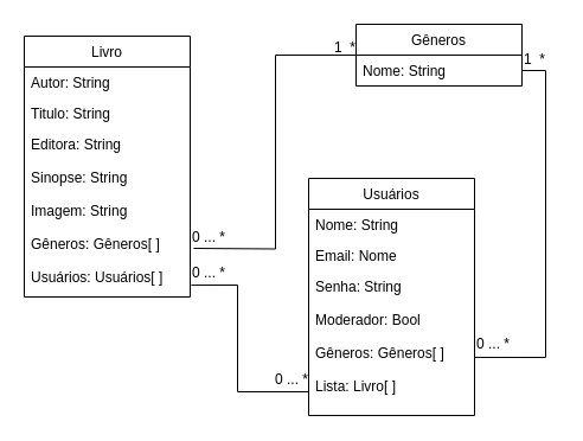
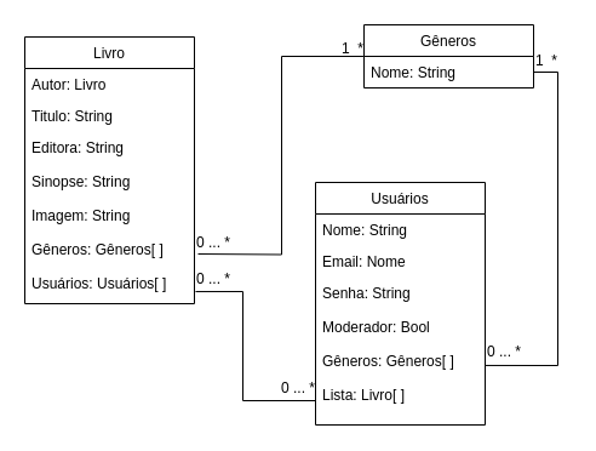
  <mxCell id="0" />
  <mxCell id="1" parent="0" />
  <mxCell id="2" value="Livro" style="swimlane;fontStyle=0;childLayout=stackLayout;horizontal=1;startSize=26;fillColor=none;horizontalStack=0;resizeParent=1;resizeParentMax=0;resizeLast=0;collapsible=1;marginBottom=0;" vertex="1" parent="1"><mxGeometry x="20" y="30" width="140" height="220" as="geometry" /></mxCell>
- <mxCell id="3" value="Autor: String" style="text;strokeColor=none;fillColor=none;align=left;verticalAlign=top;spacingLeft=4;spacingRight=4;overflow=hidden;rotatable=0;points=[[0,0.5],[1,0.5]];portConstraint=eastwest;" vertex="1" parent="2"><mxGeometry y="26" width="140" height="26" as="geometry" /></mxCell>
+ <mxCell id="3" value="Autor: Livro" style="text;strokeColor=none;fillColor=none;align=left;verticalAlign=top;spacingLeft=4;spacingRight=4;overflow=hidden;rotatable=0;points=[[0,0.5],[1,0.5]];portConstraint=eastwest;" vertex="1" parent="2"><mxGeometry y="26" width="140" height="26" as="geometry" /></mxCell>
  <mxCell id="4" value="Titulo: String" style="text;strokeColor=none;fillColor=none;align=left;verticalAlign=top;spacingLeft=4;spacingRight=4;overflow=hidden;rotatable=0;points=[[0,0.5],[1,0.5]];portConstraint=eastwest;" vertex="1" parent="2"><mxGeometry y="52" width="140" height="26" as="geometry" /></mxCell>
  <mxCell id="5" value="Editora: String&#10;&#10;Sinopse: String&#10;&#10;Imagem: String&#10;&#10;Gêneros: Gêneros[ ]&#10;&#10;Usuários: Usuários[ ]&#10; &#10;" style="text;strokeColor=none;fillColor=none;align=left;verticalAlign=top;spacingLeft=4;spacingRight=4;overflow=hidden;rotatable=0;points=[[0,0.5],[1,0.5]];portConstraint=eastwest;" vertex="1" parent="2"><mxGeometry y="78" width="140" height="142" as="geometry" /></mxCell>
  <mxCell id="6" value="Gêneros" style="swimlane;fontStyle=0;childLayout=stackLayout;horizontal=1;startSize=26;fillColor=none;horizontalStack=0;resizeParent=1;resizeParentMax=0;resizeLast=0;collapsible=1;marginBottom=0;" vertex="1" parent="1"><mxGeometry x="300" y="20" width="140" height="52" as="geometry" /></mxCell>
  <mxCell id="7" value="Nome: String" style="text;strokeColor=none;fillColor=none;align=left;verticalAlign=top;spacingLeft=4;spacingRight=4;overflow=hidden;rotatable=0;points=[[0,0.5],[1,0.5]];portConstraint=eastwest;" vertex="1" parent="6"><mxGeometry y="26" width="140" height="26" as="geometry" /></mxCell>
  <mxCell id="8" value="Usuários" style="swimlane;fontStyle=0;childLayout=stackLayout;horizontal=1;startSize=26;fillColor=none;horizontalStack=0;resizeParent=1;resizeParentMax=0;resizeLast=0;collapsible=1;marginBottom=0;" vertex="1" parent="1"><mxGeometry x="260" y="150" width="140" height="200" as="geometry" /></mxCell>
  <mxCell id="9" value="Nome: String" style="text;strokeColor=none;fillColor=none;align=left;verticalAlign=top;spacingLeft=4;spacingRight=4;overflow=hidden;rotatable=0;points=[[0,0.5],[1,0.5]];portConstraint=eastwest;" vertex="1" parent="8"><mxGeometry y="26" width="140" height="26" as="geometry" /></mxCell>
  <mxCell id="10" value="Email: Nome" style="text;strokeColor=none;fillColor=none;align=left;verticalAlign=top;spacingLeft=4;spacingRight=4;overflow=hidden;rotatable=0;points=[[0,0.5],[1,0.5]];portConstraint=eastwest;" vertex="1" parent="8"><mxGeometry y="52" width="140" height="26" as="geometry" /></mxCell>
  <mxCell id="11" value="Senha: String&#10;&#10;Moderador: Bool&#10;&#10;Gêneros: Gêneros[ ]&#10;&#10;Lista: Livro[ ]" style="text;strokeColor=none;fillColor=none;align=left;verticalAlign=top;spacingLeft=4;spacingRight=4;overflow=hidden;rotatable=0;points=[[0,0.5],[1,0.5]];portConstraint=eastwest;" vertex="1" parent="8"><mxGeometry y="78" width="140" height="122" as="geometry" /></mxCell>
  <mxCell id="12" value="1&amp;nbsp; *" style="text;html=1;resizable=0;points=[];autosize=1;align=left;verticalAlign=top;spacingTop=-4;" vertex="1" parent="1"><mxGeometry x="280" y="30" width="30" height="20" as="geometry" /></mxCell>
  <mxCell id="13" value="0 ... *" style="text;html=1;resizable=0;points=[];autosize=1;align=left;verticalAlign=top;spacingTop=-4;" vertex="1" parent="1"><mxGeometry x="160" y="190" width="40" height="20" as="geometry" /></mxCell>
  <mxCell id="14" style="edgeStyle=orthogonalEdgeStyle;rounded=0;orthogonalLoop=1;jettySize=auto;html=1;exitX=1;exitY=0.5;exitDx=0;exitDy=0;entryX=1;entryY=0.598;entryDx=0;entryDy=0;entryPerimeter=0;endArrow=none;endFill=0;" edge="1" parent="1" source="7" target="11"><mxGeometry relative="1" as="geometry" /></mxCell>
  <mxCell id="15" style="edgeStyle=orthogonalEdgeStyle;rounded=0;orthogonalLoop=1;jettySize=auto;html=1;endArrow=none;endFill=0;entryX=0;entryY=0.5;entryDx=0;entryDy=0;" edge="1" parent="1" target="6"><mxGeometry relative="1" as="geometry"><mxPoint x="290" y="-30" as="targetPoint" /><mxPoint x="163" y="209" as="sourcePoint" /></mxGeometry></mxCell>
  <mxCell id="16" value="1&amp;nbsp; *" style="text;html=1;resizable=0;points=[];autosize=1;align=left;verticalAlign=top;spacingTop=-4;" vertex="1" parent="1"><mxGeometry x="440" y="40" width="30" height="20" as="geometry" /></mxCell>
  <mxCell id="17" value="0 ... *" style="text;html=1;resizable=0;points=[];autosize=1;align=left;verticalAlign=top;spacingTop=-4;" vertex="1" parent="1"><mxGeometry x="400" y="280" width="40" height="20" as="geometry" /></mxCell>
  <mxCell id="18" value="" style="endArrow=none;html=1;" edge="1" parent="1"><mxGeometry width="50" height="50" relative="1" as="geometry"><mxPoint x="200" y="330" as="sourcePoint" /><mxPoint x="260" y="330" as="targetPoint" /><Array as="points" /></mxGeometry></mxCell>
  <mxCell id="19" value="" style="endArrow=none;html=1;" edge="1" parent="1"><mxGeometry width="50" height="50" relative="1" as="geometry"><mxPoint x="200" y="240" as="sourcePoint" /><mxPoint x="200" y="310" as="targetPoint" /></mxGeometry></mxCell>
  <mxCell id="20" value="" style="endArrow=none;html=1;" edge="1" parent="1"><mxGeometry width="50" height="50" relative="1" as="geometry"><mxPoint x="200" y="240" as="sourcePoint" /><mxPoint x="200" y="240" as="targetPoint" /></mxGeometry></mxCell>
  <mxCell id="21" value="" style="endArrow=none;html=1;" edge="1" parent="1"><mxGeometry width="50" height="50" relative="1" as="geometry"><mxPoint x="200" y="330" as="sourcePoint" /><mxPoint x="200" y="300" as="targetPoint" /></mxGeometry></mxCell>
  <mxCell id="22" value="" style="endArrow=none;html=1;" edge="1" parent="1"><mxGeometry width="50" height="50" relative="1" as="geometry"><mxPoint x="160" y="240" as="sourcePoint" /><mxPoint x="160" y="240" as="targetPoint" /></mxGeometry></mxCell>
  <mxCell id="23" value="" style="endArrow=none;html=1;exitX=1.007;exitY=0.93;exitDx=0;exitDy=0;exitPerimeter=0;" edge="1" parent="1" source="5"><mxGeometry width="50" height="50" relative="1" as="geometry"><mxPoint x="180" y="240" as="sourcePoint" /><mxPoint x="200" y="240" as="targetPoint" /></mxGeometry></mxCell>
  <mxCell id="24" value="0 ... *" style="text;html=1;resizable=0;points=[];autosize=1;align=left;verticalAlign=top;spacingTop=-4;" vertex="1" parent="1"><mxGeometry x="160" y="220" width="40" height="20" as="geometry" /></mxCell>
  <mxCell id="25" value="0 ... *" style="text;html=1;resizable=0;points=[];autosize=1;align=left;verticalAlign=top;spacingTop=-4;" vertex="1" parent="1"><mxGeometry x="230" y="310" width="40" height="20" as="geometry" /></mxCell>
